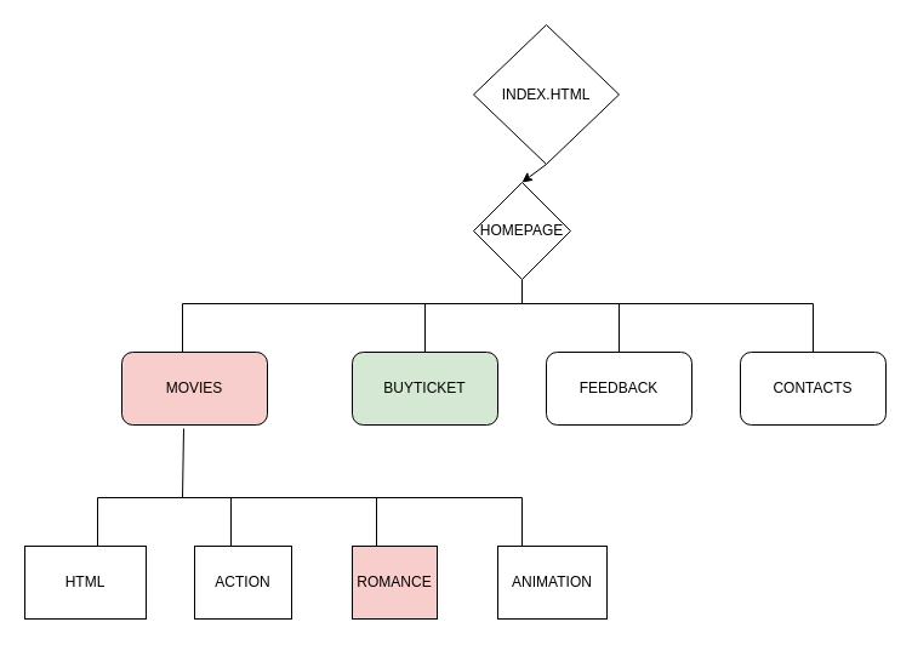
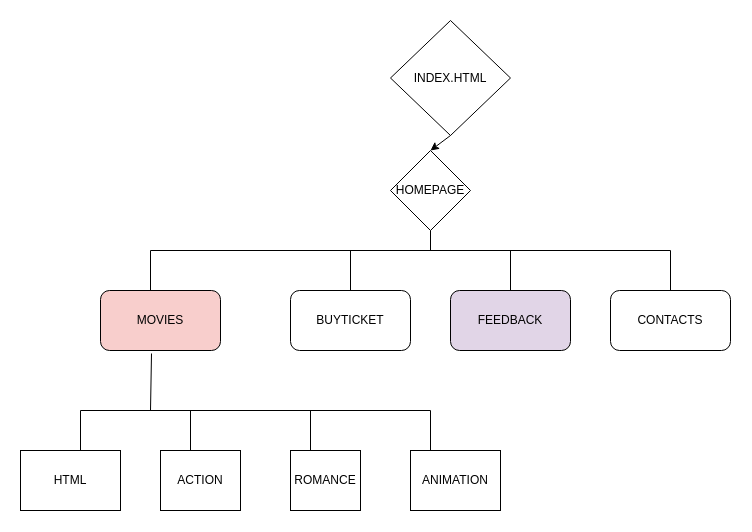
  <mxCell id="0" />
  <mxCell id="1" parent="0" />
  <mxCell id="2" value="INDEX.HTML" style="rhombus;whiteSpace=wrap;html=1;" vertex="1" parent="1"><mxGeometry x="390" y="20" width="120" height="115" as="geometry" /></mxCell>
  <mxCell id="3" value="" style="endArrow=classic;html=1;rounded=0;exitX=0.5;exitY=1;exitDx=0;exitDy=0;" edge="1" parent="1" source="2"><mxGeometry width="50" height="50" relative="1" as="geometry"><mxPoint x="460" y="280" as="sourcePoint" /><mxPoint x="430" y="150" as="targetPoint" /></mxGeometry></mxCell>
  <mxCell id="4" value="HOMEPAGE" style="rhombus;whiteSpace=wrap;html=1;" vertex="1" parent="1"><mxGeometry x="390" y="150" width="80" height="80" as="geometry" /></mxCell>
  <mxCell id="5" value="" style="endArrow=none;html=1;rounded=0;entryX=0.5;entryY=1;entryDx=0;entryDy=0;" edge="1" parent="1" target="4"><mxGeometry width="50" height="50" relative="1" as="geometry"><mxPoint x="430" y="250" as="sourcePoint" /><mxPoint x="510" y="230" as="targetPoint" /></mxGeometry></mxCell>
  <mxCell id="6" value="" style="endArrow=none;html=1;rounded=0;" edge="1" parent="1"><mxGeometry width="50" height="50" relative="1" as="geometry"><mxPoint x="150" y="250" as="sourcePoint" /><mxPoint x="670" y="250" as="targetPoint" /></mxGeometry></mxCell>
  <mxCell id="7" value="" style="endArrow=none;html=1;rounded=0;" edge="1" parent="1"><mxGeometry width="50" height="50" relative="1" as="geometry"><mxPoint x="150" y="290" as="sourcePoint" /><mxPoint x="150" y="250" as="targetPoint" /></mxGeometry></mxCell>
  <mxCell id="8" value="MOVIES" style="rounded=1;whiteSpace=wrap;html=1;fillColor=#f8cecc;" vertex="1" parent="1"><mxGeometry x="100" y="290" width="120" height="60" as="geometry" /></mxCell>
  <mxCell id="9" value="" style="endArrow=none;html=1;rounded=0;" edge="1" parent="1"><mxGeometry width="50" height="50" relative="1" as="geometry"><mxPoint x="350" y="250" as="sourcePoint" /><mxPoint x="350" y="290" as="targetPoint" /></mxGeometry></mxCell>
- <mxCell id="10" value="BUYTICKET" style="rounded=1;whiteSpace=wrap;html=1;fillColor=#d5e8d4;" vertex="1" parent="1"><mxGeometry x="290" y="290" width="120" height="60" as="geometry" /></mxCell>
+ <mxCell id="10" value="BUYTICKET" style="rounded=1;whiteSpace=wrap;html=1;" vertex="1" parent="1"><mxGeometry x="290" y="290" width="120" height="60" as="geometry" /></mxCell>
  <mxCell id="11" value="" style="endArrow=none;html=1;rounded=0;" edge="1" parent="1"><mxGeometry width="50" height="50" relative="1" as="geometry"><mxPoint x="510" y="290" as="sourcePoint" /><mxPoint x="510" y="280" as="targetPoint" /><Array as="points"><mxPoint x="510" y="250" /><mxPoint x="510" y="280" /></Array></mxGeometry></mxCell>
- <mxCell id="12" value="FEEDBACK" style="rounded=1;whiteSpace=wrap;html=1;" vertex="1" parent="1"><mxGeometry x="450" y="290" width="120" height="60" as="geometry" /></mxCell>
+ <mxCell id="12" value="FEEDBACK" style="rounded=1;whiteSpace=wrap;html=1;fillColor=#e1d5e7;" vertex="1" parent="1"><mxGeometry x="450" y="290" width="120" height="60" as="geometry" /></mxCell>
  <mxCell id="13" value="" style="endArrow=none;html=1;rounded=0;" edge="1" parent="1"><mxGeometry width="50" height="50" relative="1" as="geometry"><mxPoint x="670" y="290" as="sourcePoint" /><mxPoint x="670" y="250" as="targetPoint" /></mxGeometry></mxCell>
  <mxCell id="14" value="CONTACTS" style="rounded=1;whiteSpace=wrap;html=1;" vertex="1" parent="1"><mxGeometry x="610" y="290" width="120" height="60" as="geometry" /></mxCell>
  <mxCell id="15" value="" style="endArrow=none;html=1;rounded=0;entryX=0.425;entryY=1.05;entryDx=0;entryDy=0;entryPerimeter=0;" edge="1" parent="1" target="8"><mxGeometry width="50" height="50" relative="1" as="geometry"><mxPoint x="150" y="410" as="sourcePoint" /><mxPoint x="180" y="350" as="targetPoint" /></mxGeometry></mxCell>
  <mxCell id="16" value="" style="endArrow=none;html=1;rounded=0;" edge="1" parent="1"><mxGeometry width="50" height="50" relative="1" as="geometry"><mxPoint x="80" y="410" as="sourcePoint" /><mxPoint x="430" y="410" as="targetPoint" /></mxGeometry></mxCell>
  <mxCell id="17" value="" style="endArrow=none;html=1;rounded=0;" edge="1" parent="1"><mxGeometry width="50" height="50" relative="1" as="geometry"><mxPoint x="80" y="450" as="sourcePoint" /><mxPoint x="80" y="410" as="targetPoint" /></mxGeometry></mxCell>
  <mxCell id="18" value="" style="endArrow=none;html=1;rounded=0;" edge="1" parent="1"><mxGeometry width="50" height="50" relative="1" as="geometry"><mxPoint x="190" y="450" as="sourcePoint" /><mxPoint x="190" y="410" as="targetPoint" /></mxGeometry></mxCell>
  <mxCell id="19" value="" style="endArrow=none;html=1;rounded=0;" edge="1" parent="1"><mxGeometry width="50" height="50" relative="1" as="geometry"><mxPoint x="310" y="450" as="sourcePoint" /><mxPoint x="310" y="410" as="targetPoint" /></mxGeometry></mxCell>
  <mxCell id="20" value="" style="endArrow=none;html=1;rounded=0;" edge="1" parent="1"><mxGeometry width="50" height="50" relative="1" as="geometry"><mxPoint x="430" y="450" as="sourcePoint" /><mxPoint x="430" y="410" as="targetPoint" /></mxGeometry></mxCell>
  <mxCell id="21" value="HTML" style="rounded=0;whiteSpace=wrap;html=1;" vertex="1" parent="1"><mxGeometry x="20" y="450" width="100" height="60" as="geometry" /></mxCell>
  <mxCell id="22" value="ACTION" style="rounded=0;whiteSpace=wrap;html=1;" vertex="1" parent="1"><mxGeometry x="160" y="450" width="80" height="60" as="geometry" /></mxCell>
- <mxCell id="23" value="ROMANCE" style="rounded=0;whiteSpace=wrap;html=1;fillColor=#f8cecc;" vertex="1" parent="1"><mxGeometry x="290" y="450" width="70" height="60" as="geometry" /></mxCell>
+ <mxCell id="23" value="ROMANCE" style="rounded=0;whiteSpace=wrap;html=1;" vertex="1" parent="1"><mxGeometry x="290" y="450" width="70" height="60" as="geometry" /></mxCell>
  <mxCell id="24" value="ANIMATION" style="rounded=0;whiteSpace=wrap;html=1;" vertex="1" parent="1"><mxGeometry x="410" y="450" width="90" height="60" as="geometry" /></mxCell>
